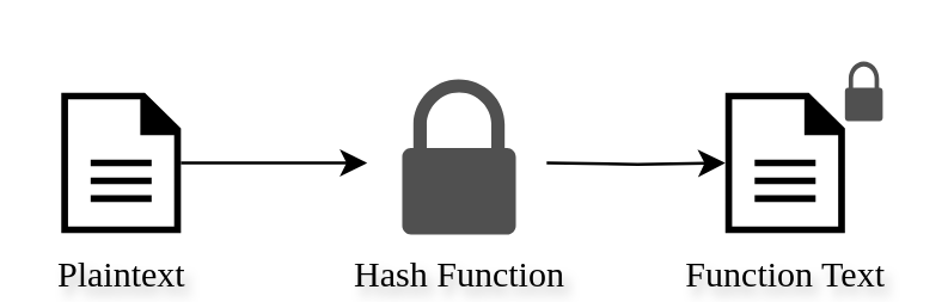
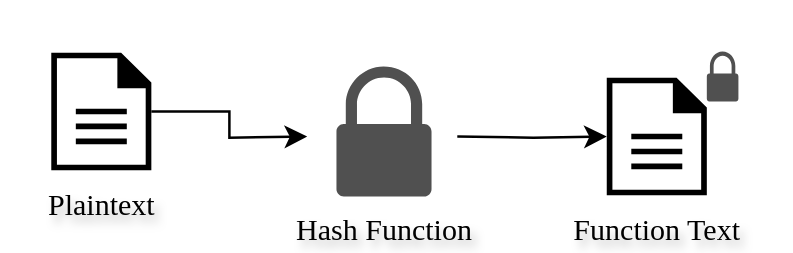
  <mxCell id="0" />
  <mxCell id="1" parent="0" />
  <mxCell id="2" value="" style="edgeStyle=orthogonalEdgeStyle;rounded=0;orthogonalLoop=1;jettySize=auto;html=1;textShadow=1;" edge="1" parent="1" source="3"><mxGeometry relative="1" as="geometry"><mxPoint x="122.3" y="54" as="targetPoint" /></mxGeometry></mxCell>
- <mxCell id="3" value="Plaintext" style="sketch=0;pointerEvents=1;shadow=0;dashed=0;html=1;strokeColor=none;fillColor=#000000;labelPosition=center;verticalLabelPosition=bottom;verticalAlign=top;outlineConnect=0;align=center;shape=mxgraph.office.concepts.document;fontFamily=JetBrains Mono;textShadow=1;" vertex="1" parent="1"><mxGeometry x="20" y="30.5" width="40" height="47" as="geometry" /></mxCell>
+ <mxCell id="3" value="Plaintext" style="sketch=0;pointerEvents=1;shadow=0;dashed=0;html=1;strokeColor=none;fillColor=#000000;labelPosition=center;verticalLabelPosition=bottom;verticalAlign=top;outlineConnect=0;align=center;shape=mxgraph.office.concepts.document;fontFamily=JetBrains Mono;textShadow=1;" vertex="1" parent="1"><mxGeometry x="20" y="20.5" width="40" height="47" as="geometry" /></mxCell>
  <mxCell id="4" value="" style="edgeStyle=orthogonalEdgeStyle;rounded=0;orthogonalLoop=1;jettySize=auto;html=1;textShadow=1;" edge="1" parent="1" target="5"><mxGeometry relative="1" as="geometry"><mxPoint x="182.3" y="54" as="sourcePoint" /></mxGeometry></mxCell>
  <mxCell id="5" value="Function Text" style="sketch=0;pointerEvents=1;shadow=0;dashed=0;html=1;strokeColor=none;fillColor=#000000;labelPosition=center;verticalLabelPosition=bottom;verticalAlign=top;outlineConnect=0;align=center;shape=mxgraph.office.concepts.document;fontFamily=JetBrains Mono;textShadow=1;" vertex="1" parent="1"><mxGeometry x="242.05" y="30.5" width="40" height="47" as="geometry" /></mxCell>
  <mxCell id="6" value="" style="sketch=0;pointerEvents=1;shadow=0;dashed=0;html=1;strokeColor=none;fillColor=#505050;labelPosition=center;verticalLabelPosition=bottom;verticalAlign=top;outlineConnect=0;align=center;shape=mxgraph.office.security.lock_protected;textShadow=1;" vertex="1" parent="1"><mxGeometry x="282.05" y="20" width="12.63" height="20" as="geometry" /></mxCell>
  <mxCell id="7" value="&lt;font face=&quot;JetBrains Mono&quot;&gt;Hash Function&lt;/font&gt;" style="sketch=0;pointerEvents=1;shadow=0;dashed=0;html=1;strokeColor=none;fillColor=#505050;labelPosition=center;verticalLabelPosition=bottom;verticalAlign=top;outlineConnect=0;align=center;shape=mxgraph.office.security.lock_protected;textShadow=1;" vertex="1" parent="1"><mxGeometry x="134" y="26" width="38" height="52" as="geometry" /></mxCell>
